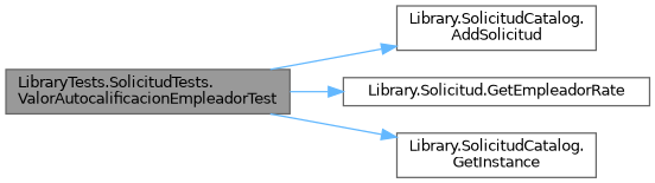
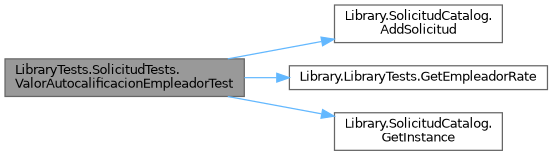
  digraph {
    rankdir=LR
    node [color=grey40 fillcolor=white fontname=Helvetica fontsize=10 shape=box style=filled]
    edge [color=steelblue1 fontname=Helvetica fontsize=10 labelfontname=Helvetica labelfontsize=10 style=solid]
    n1 [color=gray40 fillcolor=grey60 fontcolor=black height=0.2 label="LibraryTests.SolicitudTests.\lValorAutocalificacionEmpleadorTest" width=0.4]
    n2 [height=0.2 label="Library.SolicitudCatalog.\lAddSolicitud" width=0.4]
-   n3 [height=0.2 label="Library.Solicitud.GetEmpleadorRate" width=0.4]
+   n3 [height=0.2 label="Library.LibraryTests.GetEmpleadorRate" width=0.4]
    n4 [height=0.2 label="Library.SolicitudCatalog.\lGetInstance" width=0.4]
    n1 -> n2
    n1 -> n3
    n1 -> n4
  }
